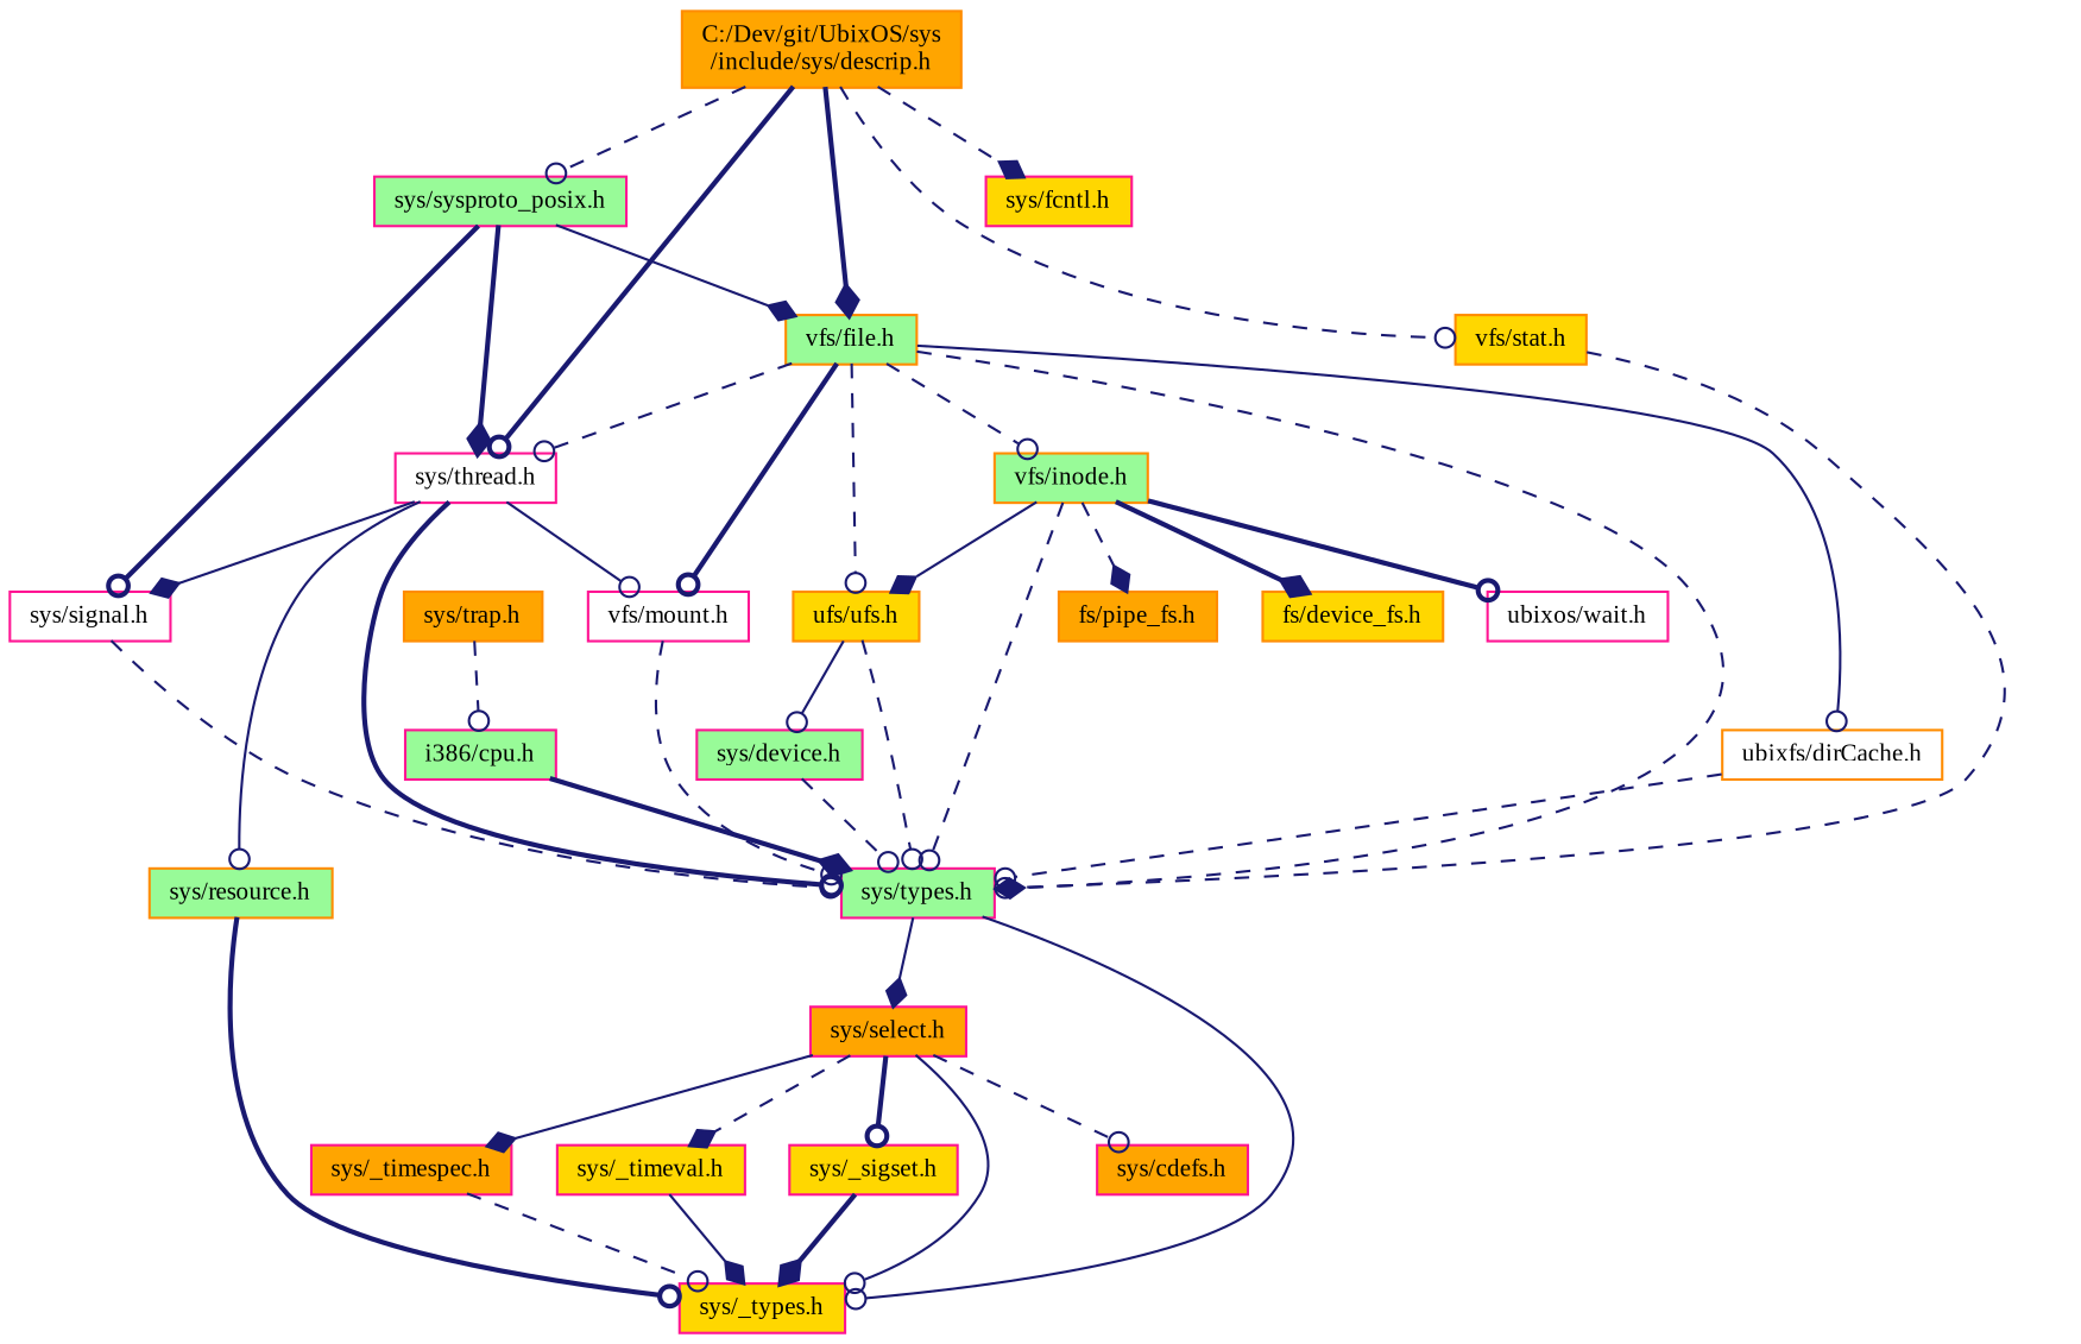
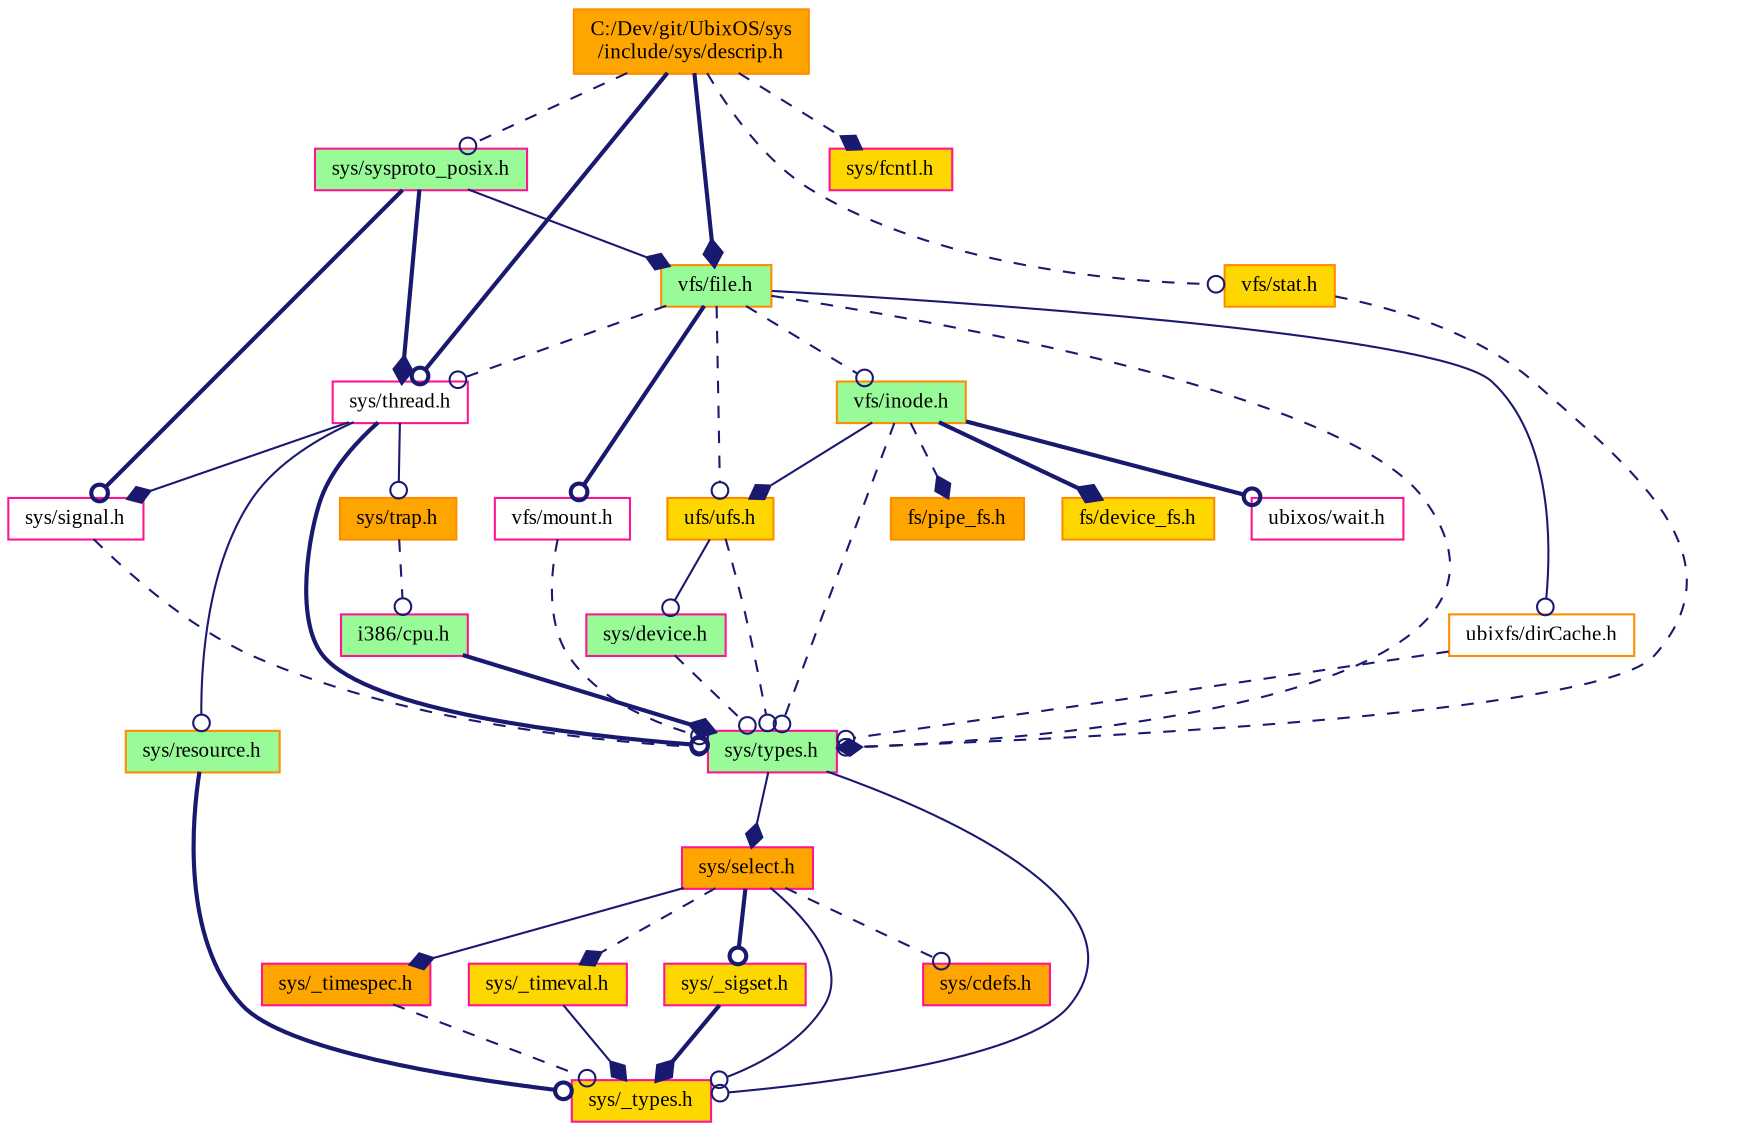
  digraph {
    fontname="Liberation Serif"
    node [color=deeppink fillcolor=palegreen fontname="Liberation Serif" fontsize=10 shape=record style=filled]
    edge [arrowhead=odot color=midnightblue fontname="Liberation Serif" fontsize=10 labelfontname=Helvetica labelfontsize=10 style=dashed]
    n1 [color=darkorange fillcolor=orange fontcolor=black height=0.2 label="C:/Dev/git/UbixOS/sys\l/include/sys/descrip.h" width=0.4]
    n2 [fillcolor=white height=0.2 label="sys/thread.h" width=0.4]
    n3 [height=0.2 label="sys/sysproto_posix.h" width=0.4]
    n4 [color=darkorange height=0.2 label="vfs/file.h" width=0.4]
    n5 [color=darkorange fillcolor=gold height=0.2 label="vfs/stat.h" width=0.4]
    n6 [fillcolor=gold height=0.2 label="sys/fcntl.h" width=0.4]
    n7 [height=0.2 label="sys/types.h" width=0.4]
    n8 [color=darkorange fillcolor=orange height=0.2 label="sys/trap.h" width=0.4]
    n9 [fillcolor=white height=0.2 label="sys/signal.h" width=0.4]
    n10 [color=darkorange height=0.2 label="sys/resource.h" width=0.4]
    n11 [color=darkorange fillcolor=white height=0.2 label="ubixfs/dirCache.h" width=0.4]
    n12 [color=darkorange height=0.2 label="vfs/inode.h" width=0.4]
    n13 [color=darkorange fillcolor=gold height=0.2 label="ufs/ufs.h" width=0.4]
    n14 [fillcolor=white height=0.2 label="vfs/mount.h" width=0.4]
    n15 [fillcolor=gold height=0.2 label="sys/_types.h" width=0.4]
    n16 [fillcolor=orange height=0.2 label="sys/select.h" width=0.4]
    n17 [height=0.2 label="i386/cpu.h" width=0.4]
    n18 [fillcolor=orange height=0.2 label="sys/cdefs.h" width=0.4]
    n19 [fillcolor=orange height=0.2 label="sys/_timespec.h" width=0.4]
    n20 [fillcolor=gold height=0.2 label="sys/_timeval.h" width=0.4]
    n21 [fillcolor=gold height=0.2 label="sys/_sigset.h" width=0.4]
    n22 [fillcolor=white height=0.2 label="ubixos/wait.h" width=0.4]
    n23 [color=darkorange fillcolor=orange height=0.2 label="fs/pipe_fs.h" width=0.4]
    n24 [color=darkorange fillcolor=gold height=0.2 label="fs/device_fs.h" width=0.4]
    n25 [height=0.2 label="sys/device.h" width=0.4]
    n1 -> n2 [style=bold]
    n1 -> n3
    n1 -> n4 [arrowhead=diamond style=bold]
    n1 -> n5
    n1 -> n6 [arrowhead=diamond]
    n2 -> n7 [style=bold]
-   n2 -> n14 [style=solid]
+   n2 -> n8 [style=solid]
    n2 -> n9 [arrowhead=diamond style=solid]
    n2 -> n10 [style=solid]
    n3 -> n2 [arrowhead=diamond style=bold]
    n3 -> n4 [arrowhead=diamond style=solid]
    n3 -> n9 [style=bold]
    n4 -> n2
    n4 -> n7 [arrowhead=diamond]
    n4 -> n11 [style=solid]
    n4 -> n12
    n4 -> n13
    n4 -> n14 [style=bold]
    n5 -> n7
    n7 -> n15 [style=solid]
    n7 -> n16 [arrowhead=diamond style=solid]
    n8 -> n17
    n9 -> n7
    n10 -> n15 [style=bold]
    n11 -> n7
    n12 -> n7
    n12 -> n13 [arrowhead=diamond style=solid]
    n12 -> n22 [style=bold]
    n12 -> n23 [arrowhead=diamond]
    n12 -> n24 [arrowhead=diamond style=bold]
    n13 -> n7
    n13 -> n25 [style=solid]
    n14 -> n7
    n16 -> n15 [style=solid]
    n16 -> n18
    n16 -> n19 [arrowhead=diamond style=solid]
    n16 -> n20 [arrowhead=diamond]
    n16 -> n21 [style=bold]
    n17 -> n7 [arrowhead=diamond style=bold]
    n19 -> n15
    n20 -> n15 [arrowhead=diamond style=solid]
    n21 -> n15 [arrowhead=diamond style=bold]
    n25 -> n7
  }
